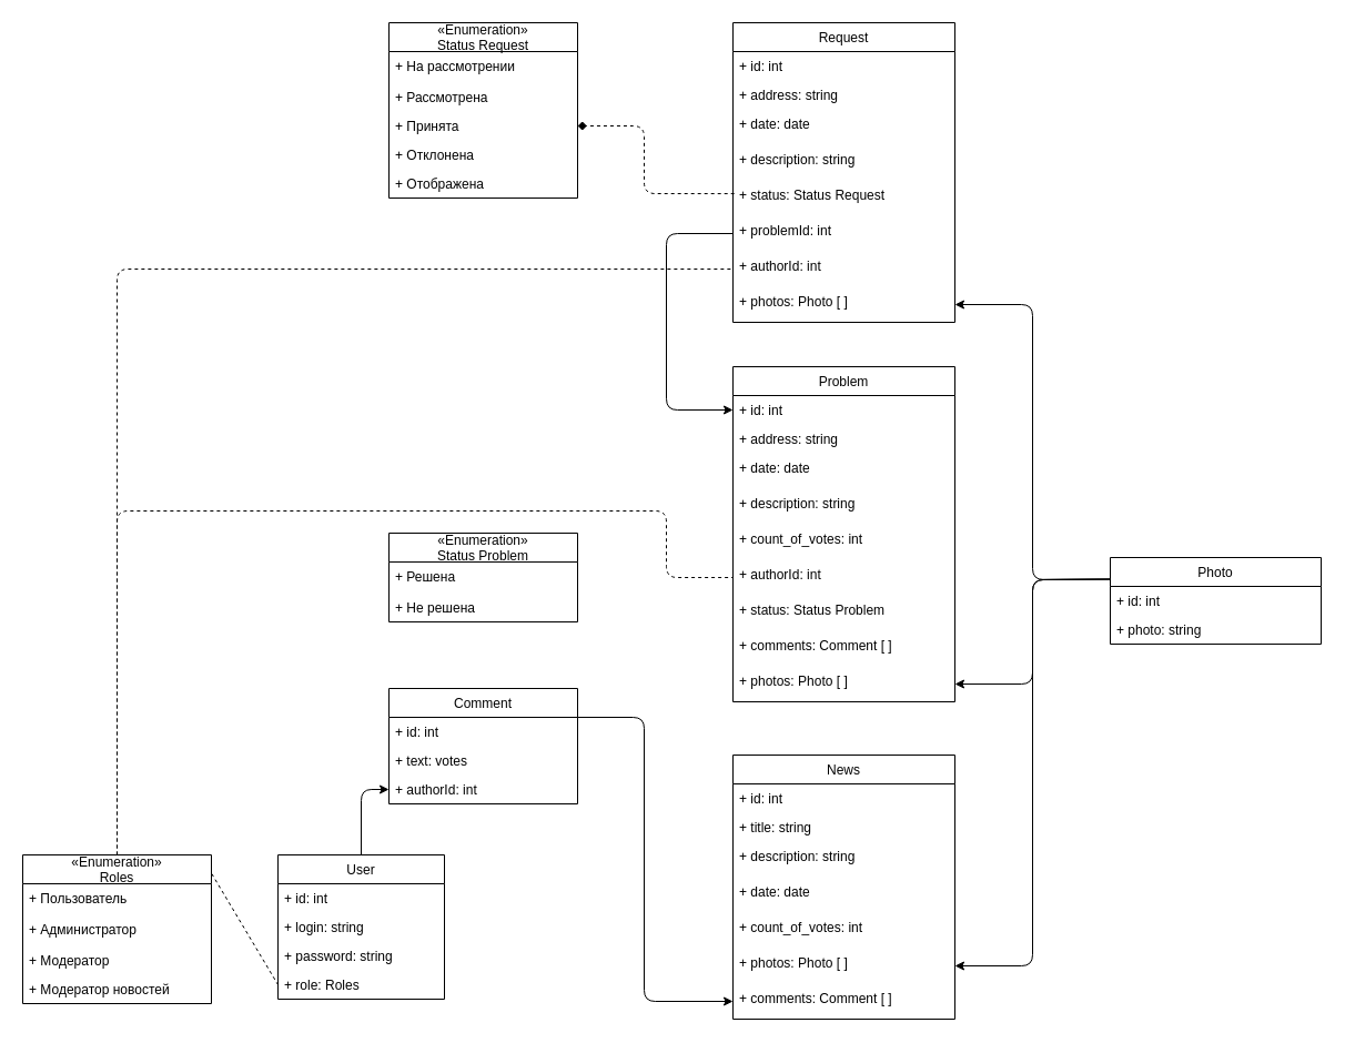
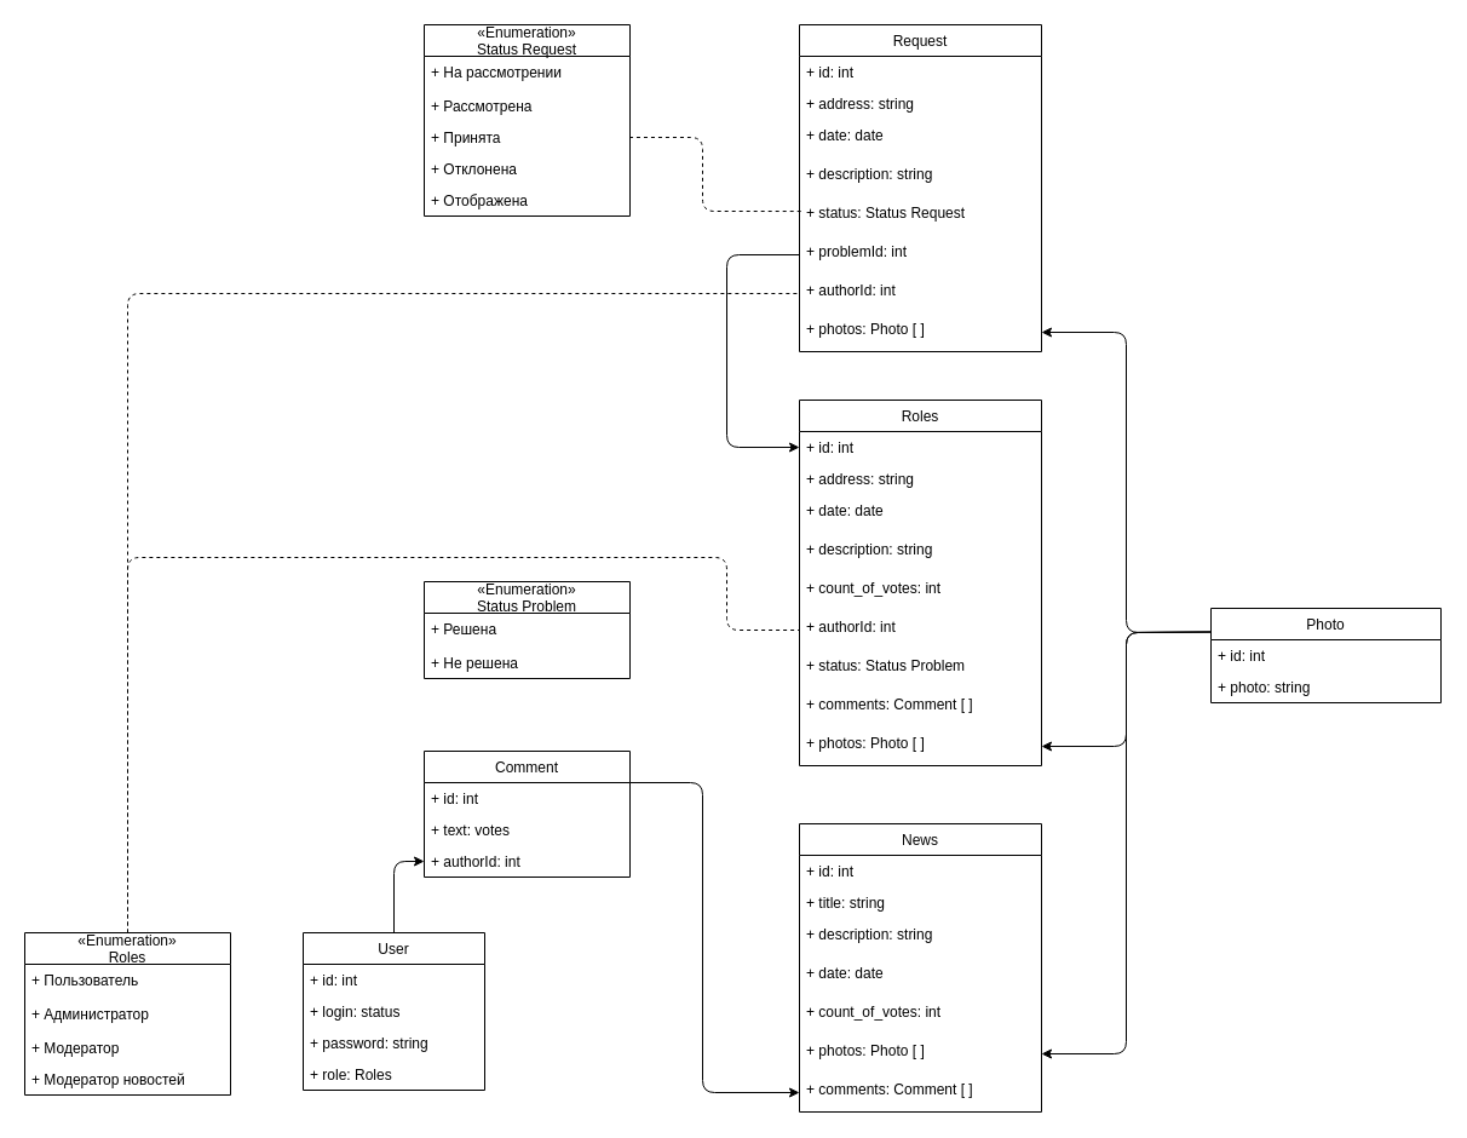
  <mxCell id="0" />
  <mxCell id="1" parent="0" />
  <mxCell id="2" value="News" style="swimlane;fontStyle=0;childLayout=stackLayout;horizontal=1;startSize=26;fillColor=none;horizontalStack=0;resizeParent=1;resizeParentMax=0;resizeLast=0;collapsible=1;marginBottom=0;" parent="1" vertex="1"><mxGeometry x="660" y="680" width="200" height="238" as="geometry" /></mxCell>
  <mxCell id="3" value="+ id: int" style="text;strokeColor=none;fillColor=none;align=left;verticalAlign=top;spacingLeft=4;spacingRight=4;overflow=hidden;rotatable=0;points=[[0,0.5],[1,0.5]];portConstraint=eastwest;" parent="2" vertex="1"><mxGeometry y="26" width="200" height="26" as="geometry" /></mxCell>
  <mxCell id="4" value="+ title: string" style="text;strokeColor=none;fillColor=none;align=left;verticalAlign=top;spacingLeft=4;spacingRight=4;overflow=hidden;rotatable=0;points=[[0,0.5],[1,0.5]];portConstraint=eastwest;" parent="2" vertex="1"><mxGeometry y="52" width="200" height="26" as="geometry" /></mxCell>
  <mxCell id="5" value="+ description: string" style="text;strokeColor=none;fillColor=none;align=left;verticalAlign=top;spacingLeft=4;spacingRight=4;overflow=hidden;rotatable=0;points=[[0,0.5],[1,0.5]];portConstraint=eastwest;" parent="2" vertex="1"><mxGeometry y="78" width="200" height="32" as="geometry" /></mxCell>
  <mxCell id="6" value="+ date: date" style="text;strokeColor=none;fillColor=none;align=left;verticalAlign=top;spacingLeft=4;spacingRight=4;overflow=hidden;rotatable=0;points=[[0,0.5],[1,0.5]];portConstraint=eastwest;" parent="2" vertex="1"><mxGeometry y="110" width="200" height="32" as="geometry" /></mxCell>
  <mxCell id="7" value="+ count_of_votes: int" style="text;strokeColor=none;fillColor=none;align=left;verticalAlign=top;spacingLeft=4;spacingRight=4;overflow=hidden;rotatable=0;points=[[0,0.5],[1,0.5]];portConstraint=eastwest;" parent="2" vertex="1"><mxGeometry y="142" width="200" height="32" as="geometry" /></mxCell>
  <mxCell id="8" value="+ photos: Photo [ ] " style="text;strokeColor=none;fillColor=none;align=left;verticalAlign=top;spacingLeft=4;spacingRight=4;overflow=hidden;rotatable=0;points=[[0,0.5],[1,0.5]];portConstraint=eastwest;" vertex="1" parent="2"><mxGeometry y="174" width="200" height="32" as="geometry" /></mxCell>
  <mxCell id="9" value="+ comments: Comment [ ] " style="text;strokeColor=none;fillColor=none;align=left;verticalAlign=top;spacingLeft=4;spacingRight=4;overflow=hidden;rotatable=0;points=[[0,0.5],[1,0.5]];portConstraint=eastwest;" vertex="1" parent="2"><mxGeometry y="206" width="200" height="32" as="geometry" /></mxCell>
  <mxCell id="10" value="Comment" style="swimlane;fontStyle=0;childLayout=stackLayout;horizontal=1;startSize=26;fillColor=none;horizontalStack=0;resizeParent=1;resizeParentMax=0;resizeLast=0;collapsible=1;marginBottom=0;" parent="1" vertex="1"><mxGeometry x="350" y="620" width="170" height="104" as="geometry" /></mxCell>
  <mxCell id="11" value="+ id: int" style="text;strokeColor=none;fillColor=none;align=left;verticalAlign=top;spacingLeft=4;spacingRight=4;overflow=hidden;rotatable=0;points=[[0,0.5],[1,0.5]];portConstraint=eastwest;" parent="10" vertex="1"><mxGeometry y="26" width="170" height="26" as="geometry" /></mxCell>
  <mxCell id="12" value="+ text: votes" style="text;strokeColor=none;fillColor=none;align=left;verticalAlign=top;spacingLeft=4;spacingRight=4;overflow=hidden;rotatable=0;points=[[0,0.5],[1,0.5]];portConstraint=eastwest;" parent="10" vertex="1"><mxGeometry y="52" width="170" height="26" as="geometry" /></mxCell>
  <mxCell id="13" value="+ authorId: int" style="text;strokeColor=none;fillColor=none;align=left;verticalAlign=top;spacingLeft=4;spacingRight=4;overflow=hidden;rotatable=0;points=[[0,0.5],[1,0.5]];portConstraint=eastwest;" parent="10" vertex="1"><mxGeometry y="78" width="170" height="26" as="geometry" /></mxCell>
- <mxCell id="14" value="Problem" style="swimlane;fontStyle=0;childLayout=stackLayout;horizontal=1;startSize=26;fillColor=none;horizontalStack=0;resizeParent=1;resizeParentMax=0;resizeLast=0;collapsible=1;marginBottom=0;" parent="1" vertex="1"><mxGeometry x="660" y="330" width="200" height="302" as="geometry" /></mxCell>
+ <mxCell id="14" value="Roles" style="swimlane;fontStyle=0;childLayout=stackLayout;horizontal=1;startSize=26;fillColor=none;horizontalStack=0;resizeParent=1;resizeParentMax=0;resizeLast=0;collapsible=1;marginBottom=0;" parent="1" vertex="1"><mxGeometry x="660" y="330" width="200" height="302" as="geometry" /></mxCell>
  <mxCell id="15" value="+ id: int" style="text;strokeColor=none;fillColor=none;align=left;verticalAlign=top;spacingLeft=4;spacingRight=4;overflow=hidden;rotatable=0;points=[[0,0.5],[1,0.5]];portConstraint=eastwest;" parent="14" vertex="1"><mxGeometry y="26" width="200" height="26" as="geometry" /></mxCell>
  <mxCell id="16" value="+ address: string" style="text;strokeColor=none;fillColor=none;align=left;verticalAlign=top;spacingLeft=4;spacingRight=4;overflow=hidden;rotatable=0;points=[[0,0.5],[1,0.5]];portConstraint=eastwest;" parent="14" vertex="1"><mxGeometry y="52" width="200" height="26" as="geometry" /></mxCell>
  <mxCell id="17" value="+ date: date" style="text;strokeColor=none;fillColor=none;align=left;verticalAlign=top;spacingLeft=4;spacingRight=4;overflow=hidden;rotatable=0;points=[[0,0.5],[1,0.5]];portConstraint=eastwest;" parent="14" vertex="1"><mxGeometry y="78" width="200" height="32" as="geometry" /></mxCell>
  <mxCell id="18" value="+ description: string" style="text;strokeColor=none;fillColor=none;align=left;verticalAlign=top;spacingLeft=4;spacingRight=4;overflow=hidden;rotatable=0;points=[[0,0.5],[1,0.5]];portConstraint=eastwest;" parent="14" vertex="1"><mxGeometry y="110" width="200" height="32" as="geometry" /></mxCell>
  <mxCell id="19" value="+ count_of_votes: int" style="text;strokeColor=none;fillColor=none;align=left;verticalAlign=top;spacingLeft=4;spacingRight=4;overflow=hidden;rotatable=0;points=[[0,0.5],[1,0.5]];portConstraint=eastwest;" parent="14" vertex="1"><mxGeometry y="142" width="200" height="32" as="geometry" /></mxCell>
  <mxCell id="20" value="+ authorId: int" style="text;strokeColor=none;fillColor=none;align=left;verticalAlign=top;spacingLeft=4;spacingRight=4;overflow=hidden;rotatable=0;points=[[0,0.5],[1,0.5]];portConstraint=eastwest;" parent="14" vertex="1"><mxGeometry y="174" width="200" height="32" as="geometry" /></mxCell>
  <mxCell id="21" value="+ status: Status Problem" style="text;strokeColor=none;fillColor=none;align=left;verticalAlign=top;spacingLeft=4;spacingRight=4;overflow=hidden;rotatable=0;points=[[0,0.5],[1,0.5]];portConstraint=eastwest;" parent="14" vertex="1"><mxGeometry y="206" width="200" height="32" as="geometry" /></mxCell>
  <mxCell id="22" value="+ comments: Comment [ ] " style="text;strokeColor=none;fillColor=none;align=left;verticalAlign=top;spacingLeft=4;spacingRight=4;overflow=hidden;rotatable=0;points=[[0,0.5],[1,0.5]];portConstraint=eastwest;" vertex="1" parent="14"><mxGeometry y="238" width="200" height="32" as="geometry" /></mxCell>
  <mxCell id="23" value="+ photos: Photo [ ] " style="text;strokeColor=none;fillColor=none;align=left;verticalAlign=top;spacingLeft=4;spacingRight=4;overflow=hidden;rotatable=0;points=[[0,0.5],[1,0.5]];portConstraint=eastwest;" vertex="1" parent="14"><mxGeometry y="270" width="200" height="32" as="geometry" /></mxCell>
  <mxCell id="24" value="Photo" style="swimlane;fontStyle=0;childLayout=stackLayout;horizontal=1;startSize=26;fillColor=none;horizontalStack=0;resizeParent=1;resizeParentMax=0;resizeLast=0;collapsible=1;marginBottom=0;" parent="1" vertex="1"><mxGeometry x="1000" y="502" width="190" height="78" as="geometry" /></mxCell>
  <mxCell id="25" value="+ id: int" style="text;strokeColor=none;fillColor=none;align=left;verticalAlign=top;spacingLeft=4;spacingRight=4;overflow=hidden;rotatable=0;points=[[0,0.5],[1,0.5]];portConstraint=eastwest;" parent="24" vertex="1"><mxGeometry y="26" width="190" height="26" as="geometry" /></mxCell>
  <mxCell id="26" value="+ photo: string" style="text;strokeColor=none;fillColor=none;align=left;verticalAlign=top;spacingLeft=4;spacingRight=4;overflow=hidden;rotatable=0;points=[[0,0.5],[1,0.5]];portConstraint=eastwest;" parent="24" vertex="1"><mxGeometry y="52" width="190" height="26" as="geometry" /></mxCell>
  <mxCell id="27" value="«Enumeration»&#10;Status Problem" style="swimlane;fontStyle=0;childLayout=stackLayout;horizontal=1;startSize=26;fillColor=none;horizontalStack=0;resizeParent=1;resizeParentMax=0;resizeLast=0;collapsible=1;marginBottom=0;" parent="1" vertex="1"><mxGeometry x="350" y="480" width="170" height="80" as="geometry" /></mxCell>
  <mxCell id="28" value="+ Решена" style="text;strokeColor=none;fillColor=none;align=left;verticalAlign=top;spacingLeft=4;spacingRight=4;overflow=hidden;rotatable=0;points=[[0,0.5],[1,0.5]];portConstraint=eastwest;" parent="27" vertex="1"><mxGeometry y="26" width="170" height="28" as="geometry" /></mxCell>
  <mxCell id="29" value="+ Не решена" style="text;strokeColor=none;fillColor=none;align=left;verticalAlign=top;spacingLeft=4;spacingRight=4;overflow=hidden;rotatable=0;points=[[0,0.5],[1,0.5]];portConstraint=eastwest;" parent="27" vertex="1"><mxGeometry y="54" width="170" height="26" as="geometry" /></mxCell>
  <mxCell id="30" value="Request" style="swimlane;fontStyle=0;childLayout=stackLayout;horizontal=1;startSize=26;fillColor=none;horizontalStack=0;resizeParent=1;resizeParentMax=0;resizeLast=0;collapsible=1;marginBottom=0;" parent="1" vertex="1"><mxGeometry x="660" y="20" width="200" height="270" as="geometry" /></mxCell>
  <mxCell id="31" value="+ id: int " style="text;strokeColor=none;fillColor=none;align=left;verticalAlign=top;spacingLeft=4;spacingRight=4;overflow=hidden;rotatable=0;points=[[0,0.5],[1,0.5]];portConstraint=eastwest;" parent="30" vertex="1"><mxGeometry y="26" width="200" height="26" as="geometry" /></mxCell>
  <mxCell id="32" value="+ address: string" style="text;strokeColor=none;fillColor=none;align=left;verticalAlign=top;spacingLeft=4;spacingRight=4;overflow=hidden;rotatable=0;points=[[0,0.5],[1,0.5]];portConstraint=eastwest;" parent="30" vertex="1"><mxGeometry y="52" width="200" height="26" as="geometry" /></mxCell>
  <mxCell id="33" value="+ date: date " style="text;strokeColor=none;fillColor=none;align=left;verticalAlign=top;spacingLeft=4;spacingRight=4;overflow=hidden;rotatable=0;points=[[0,0.5],[1,0.5]];portConstraint=eastwest;" parent="30" vertex="1"><mxGeometry y="78" width="200" height="32" as="geometry" /></mxCell>
  <mxCell id="34" value="+ description: string" style="text;strokeColor=none;fillColor=none;align=left;verticalAlign=top;spacingLeft=4;spacingRight=4;overflow=hidden;rotatable=0;points=[[0,0.5],[1,0.5]];portConstraint=eastwest;" parent="30" vertex="1"><mxGeometry y="110" width="200" height="32" as="geometry" /></mxCell>
  <mxCell id="35" value="+ status: Status Request " style="text;strokeColor=none;fillColor=none;align=left;verticalAlign=top;spacingLeft=4;spacingRight=4;overflow=hidden;rotatable=0;points=[[0,0.5],[1,0.5]];portConstraint=eastwest;" parent="30" vertex="1"><mxGeometry y="142" width="200" height="32" as="geometry" /></mxCell>
  <mxCell id="36" value="+ problemId: int" style="text;strokeColor=none;fillColor=none;align=left;verticalAlign=top;spacingLeft=4;spacingRight=4;overflow=hidden;rotatable=0;points=[[0,0.5],[1,0.5]];portConstraint=eastwest;" parent="30" vertex="1"><mxGeometry y="174" width="200" height="32" as="geometry" /></mxCell>
  <mxCell id="37" value="+ authorId: int" style="text;strokeColor=none;fillColor=none;align=left;verticalAlign=top;spacingLeft=4;spacingRight=4;overflow=hidden;rotatable=0;points=[[0,0.5],[1,0.5]];portConstraint=eastwest;" vertex="1" parent="30"><mxGeometry y="206" width="200" height="32" as="geometry" /></mxCell>
  <mxCell id="38" value="+ photos: Photo [ ] " style="text;strokeColor=none;fillColor=none;align=left;verticalAlign=top;spacingLeft=4;spacingRight=4;overflow=hidden;rotatable=0;points=[[0,0.5],[1,0.5]];portConstraint=eastwest;" vertex="1" parent="30"><mxGeometry y="238" width="200" height="32" as="geometry" /></mxCell>
  <mxCell id="39" value="«Enumeration»&#10;Status Request" style="swimlane;fontStyle=0;childLayout=stackLayout;horizontal=1;startSize=26;fillColor=none;horizontalStack=0;resizeParent=1;resizeParentMax=0;resizeLast=0;collapsible=1;marginBottom=0;" parent="1" vertex="1"><mxGeometry x="350" y="20" width="170" height="158" as="geometry" /></mxCell>
  <mxCell id="40" value="+ На рассмотрении" style="text;strokeColor=none;fillColor=none;align=left;verticalAlign=top;spacingLeft=4;spacingRight=4;overflow=hidden;rotatable=0;points=[[0,0.5],[1,0.5]];portConstraint=eastwest;" parent="39" vertex="1"><mxGeometry y="26" width="170" height="28" as="geometry" /></mxCell>
  <mxCell id="41" value="+ Рассмотрена" style="text;strokeColor=none;fillColor=none;align=left;verticalAlign=top;spacingLeft=4;spacingRight=4;overflow=hidden;rotatable=0;points=[[0,0.5],[1,0.5]];portConstraint=eastwest;" parent="39" vertex="1"><mxGeometry y="54" width="170" height="26" as="geometry" /></mxCell>
  <mxCell id="42" value="+ Принята" style="text;strokeColor=none;fillColor=none;align=left;verticalAlign=top;spacingLeft=4;spacingRight=4;overflow=hidden;rotatable=0;points=[[0,0.5],[1,0.5]];portConstraint=eastwest;" parent="39" vertex="1"><mxGeometry y="80" width="170" height="26" as="geometry" /></mxCell>
  <mxCell id="43" value="+ Отклонена" style="text;strokeColor=none;fillColor=none;align=left;verticalAlign=top;spacingLeft=4;spacingRight=4;overflow=hidden;rotatable=0;points=[[0,0.5],[1,0.5]];portConstraint=eastwest;" parent="39" vertex="1"><mxGeometry y="106" width="170" height="26" as="geometry" /></mxCell>
  <mxCell id="44" value="+ Отображена" style="text;strokeColor=none;fillColor=none;align=left;verticalAlign=top;spacingLeft=4;spacingRight=4;overflow=hidden;rotatable=0;points=[[0,0.5],[1,0.5]];portConstraint=eastwest;" parent="39" vertex="1"><mxGeometry y="132" width="170" height="26" as="geometry" /></mxCell>
  <mxCell id="45" value="" style="endArrow=classic;html=1;exitX=0;exitY=0.5;exitDx=0;exitDy=0;entryX=0;entryY=0.5;entryDx=0;entryDy=0;" edge="1" parent="1" source="36" target="15"><mxGeometry width="50" height="50" relative="1" as="geometry"><mxPoint x="520" y="280" as="sourcePoint" /><mxPoint x="570" y="230" as="targetPoint" /><Array as="points"><mxPoint x="600" y="210" /><mxPoint x="600" y="369" /></Array></mxGeometry></mxCell>
- <mxCell id="46" value="" style="endArrow=diamond;dashed=1;html=1;exitX=0.006;exitY=0.377;exitDx=0;exitDy=0;exitPerimeter=0;entryX=1;entryY=0.5;entryDx=0;entryDy=0;" edge="1" parent="1" source="35" target="42"><mxGeometry width="50" height="50" relative="1" as="geometry"><mxPoint x="670" y="-20" as="sourcePoint" /><mxPoint x="720" y="-70" as="targetPoint" /><Array as="points"><mxPoint x="580" y="174" /><mxPoint x="580" y="113" /></Array></mxGeometry></mxCell>
+ <mxCell id="46" value="" style="endArrow=none;dashed=1;html=1;exitX=0.006;exitY=0.377;exitDx=0;exitDy=0;exitPerimeter=0;entryX=1;entryY=0.5;entryDx=0;entryDy=0;" edge="1" parent="1" source="35" target="42"><mxGeometry width="50" height="50" relative="1" as="geometry"><mxPoint x="670" y="-20" as="sourcePoint" /><mxPoint x="720" y="-70" as="targetPoint" /><Array as="points"><mxPoint x="580" y="174" /><mxPoint x="580" y="113" /></Array></mxGeometry></mxCell>
  <mxCell id="47" value="" style="endArrow=classic;html=1;exitX=0;exitY=0.25;exitDx=0;exitDy=0;entryX=1;entryY=0.5;entryDx=0;entryDy=0;" edge="1" parent="1" source="24" target="38"><mxGeometry width="50" height="50" relative="1" as="geometry"><mxPoint x="860" y="460" as="sourcePoint" /><mxPoint x="910" y="410" as="targetPoint" /><Array as="points"><mxPoint x="930" y="522" /><mxPoint x="930" y="274" /></Array></mxGeometry></mxCell>
  <mxCell id="48" value="" style="endArrow=classic;html=1;exitX=0;exitY=0.25;exitDx=0;exitDy=0;entryX=1;entryY=0.5;entryDx=0;entryDy=0;" edge="1" parent="1" source="24" target="23"><mxGeometry width="50" height="50" relative="1" as="geometry"><mxPoint x="940" y="550" as="sourcePoint" /><mxPoint x="990" y="500" as="targetPoint" /><Array as="points"><mxPoint x="930" y="522" /><mxPoint x="930" y="616" /></Array></mxGeometry></mxCell>
  <mxCell id="49" value="" style="endArrow=classic;html=1;entryX=1;entryY=0.5;entryDx=0;entryDy=0;exitX=0;exitY=0.25;exitDx=0;exitDy=0;" edge="1" parent="1" source="24" target="8"><mxGeometry width="50" height="50" relative="1" as="geometry"><mxPoint x="1020" y="530" as="sourcePoint" /><mxPoint x="1040" y="680" as="targetPoint" /><Array as="points"><mxPoint x="930" y="522" /><mxPoint x="930" y="870" /></Array></mxGeometry></mxCell>
  <mxCell id="50" value="" style="endArrow=classic;html=1;exitX=1;exitY=0.25;exitDx=0;exitDy=0;entryX=0;entryY=0.5;entryDx=0;entryDy=0;" edge="1" parent="1" source="10" target="9"><mxGeometry width="50" height="50" relative="1" as="geometry"><mxPoint x="470" y="830" as="sourcePoint" /><mxPoint x="520" y="780" as="targetPoint" /><Array as="points"><mxPoint x="580" y="646" /><mxPoint x="580" y="902" /></Array></mxGeometry></mxCell>
  <mxCell id="51" value="User" style="swimlane;fontStyle=0;childLayout=stackLayout;horizontal=1;startSize=26;fillColor=none;horizontalStack=0;resizeParent=1;resizeParentMax=0;resizeLast=0;collapsible=1;marginBottom=0;" vertex="1" parent="1"><mxGeometry x="250" y="770" width="150" height="130" as="geometry" /></mxCell>
  <mxCell id="52" value="+ id: int" style="text;strokeColor=none;fillColor=none;align=left;verticalAlign=top;spacingLeft=4;spacingRight=4;overflow=hidden;rotatable=0;points=[[0,0.5],[1,0.5]];portConstraint=eastwest;" vertex="1" parent="51"><mxGeometry y="26" width="150" height="26" as="geometry" /></mxCell>
- <mxCell id="53" value="+ login: string" style="text;strokeColor=none;fillColor=none;align=left;verticalAlign=top;spacingLeft=4;spacingRight=4;overflow=hidden;rotatable=0;points=[[0,0.5],[1,0.5]];portConstraint=eastwest;" vertex="1" parent="51"><mxGeometry y="52" width="150" height="26" as="geometry" /></mxCell>
+ <mxCell id="53" value="+ login: status" style="text;strokeColor=none;fillColor=none;align=left;verticalAlign=top;spacingLeft=4;spacingRight=4;overflow=hidden;rotatable=0;points=[[0,0.5],[1,0.5]];portConstraint=eastwest;" vertex="1" parent="51"><mxGeometry y="52" width="150" height="26" as="geometry" /></mxCell>
  <mxCell id="54" value="+ password: string" style="text;strokeColor=none;fillColor=none;align=left;verticalAlign=top;spacingLeft=4;spacingRight=4;overflow=hidden;rotatable=0;points=[[0,0.5],[1,0.5]];portConstraint=eastwest;" vertex="1" parent="51"><mxGeometry y="78" width="150" height="26" as="geometry" /></mxCell>
  <mxCell id="55" value="+ role: Roles" style="text;strokeColor=none;fillColor=none;align=left;verticalAlign=top;spacingLeft=4;spacingRight=4;overflow=hidden;rotatable=0;points=[[0,0.5],[1,0.5]];portConstraint=eastwest;" vertex="1" parent="51"><mxGeometry y="104" width="150" height="26" as="geometry" /></mxCell>
  <mxCell id="56" value="" style="endArrow=classic;html=1;entryX=0;entryY=0.5;entryDx=0;entryDy=0;exitX=0.5;exitY=0;exitDx=0;exitDy=0;" edge="1" parent="1" source="51" target="13"><mxGeometry width="50" height="50" relative="1" as="geometry"><mxPoint x="240" y="820" as="sourcePoint" /><mxPoint x="290" y="770" as="targetPoint" /><Array as="points"><mxPoint x="325" y="711" /></Array></mxGeometry></mxCell>
  <mxCell id="57" value="«Enumeration»&#10;Roles" style="swimlane;fontStyle=0;childLayout=stackLayout;horizontal=1;startSize=26;fillColor=none;horizontalStack=0;resizeParent=1;resizeParentMax=0;resizeLast=0;collapsible=1;marginBottom=0;" vertex="1" parent="1"><mxGeometry x="20" y="770" width="170" height="134" as="geometry" /></mxCell>
  <mxCell id="58" value="+ Пользователь" style="text;strokeColor=none;fillColor=none;align=left;verticalAlign=top;spacingLeft=4;spacingRight=4;overflow=hidden;rotatable=0;points=[[0,0.5],[1,0.5]];portConstraint=eastwest;" vertex="1" parent="57"><mxGeometry y="26" width="170" height="28" as="geometry" /></mxCell>
  <mxCell id="59" value="+ Администратор" style="text;strokeColor=none;fillColor=none;align=left;verticalAlign=top;spacingLeft=4;spacingRight=4;overflow=hidden;rotatable=0;points=[[0,0.5],[1,0.5]];portConstraint=eastwest;" vertex="1" parent="57"><mxGeometry y="54" width="170" height="28" as="geometry" /></mxCell>
  <mxCell id="60" value="+ Модератор" style="text;strokeColor=none;fillColor=none;align=left;verticalAlign=top;spacingLeft=4;spacingRight=4;overflow=hidden;rotatable=0;points=[[0,0.5],[1,0.5]];portConstraint=eastwest;" vertex="1" parent="57"><mxGeometry y="82" width="170" height="26" as="geometry" /></mxCell>
  <mxCell id="61" value="+ Модератор новостей" style="text;strokeColor=none;fillColor=none;align=left;verticalAlign=top;spacingLeft=4;spacingRight=4;overflow=hidden;rotatable=0;points=[[0,0.5],[1,0.5]];portConstraint=eastwest;" vertex="1" parent="57"><mxGeometry y="108" width="170" height="26" as="geometry" /></mxCell>
- <mxCell id="62" value="" style="endArrow=none;dashed=1;html=1;entryX=0;entryY=0.5;entryDx=0;entryDy=0;exitX=1.002;exitY=0.127;exitDx=0;exitDy=0;exitPerimeter=0;" edge="1" parent="1" source="57" target="55"><mxGeometry width="50" height="50" relative="1" as="geometry"><mxPoint x="180" y="760" as="sourcePoint" /><mxPoint x="230" y="710" as="targetPoint" /></mxGeometry></mxCell>
  <mxCell id="63" value="" style="endArrow=none;dashed=1;html=1;entryX=0;entryY=0.5;entryDx=0;entryDy=0;exitX=0.5;exitY=0;exitDx=0;exitDy=0;" edge="1" parent="1" source="57" target="37"><mxGeometry width="50" height="50" relative="1" as="geometry"><mxPoint x="200" y="420" as="sourcePoint" /><mxPoint x="250" y="370" as="targetPoint" /><Array as="points"><mxPoint x="105" y="242" /></Array></mxGeometry></mxCell>
  <mxCell id="64" value="" style="endArrow=none;dashed=1;html=1;entryX=0;entryY=0.5;entryDx=0;entryDy=0;exitX=0.5;exitY=0;exitDx=0;exitDy=0;" edge="1" parent="1" source="57" target="20"><mxGeometry width="50" height="50" relative="1" as="geometry"><mxPoint x="410" y="500" as="sourcePoint" /><mxPoint x="460" y="450" as="targetPoint" /><Array as="points"><mxPoint x="105" y="460" /><mxPoint x="600" y="460" /><mxPoint x="600" y="520" /></Array></mxGeometry></mxCell>
